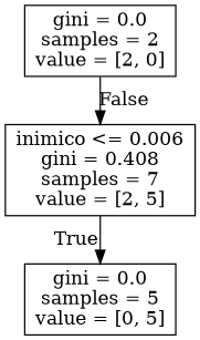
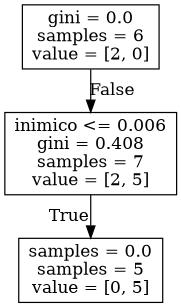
  digraph {
    node [shape=box]
    edge [labeldistance=2.5]
    n1 [label="inimico <= 0.006\ngini = 0.408\nsamples = 7\nvalue = [2, 5]"]
-   n2 [label="gini = 0.0\nsamples = 5\nvalue = [0, 5]"]
-   n3 [label="gini = 0.0\nsamples = 2\nvalue = [2, 0]"]
+   n2 [label="samples = 0.0\nsamples = 5\nvalue = [0, 5]"]
+   n3 [label="gini = 0.0\nsamples = 6\nvalue = [2, 0]"]
    n1 -> n2 [headlabel=True labelangle=45]
    n3 -> n1 [headlabel=False labelangle=-45]
  }
